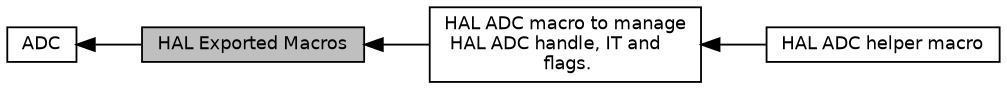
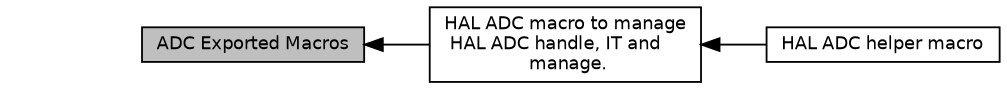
  digraph {
    rankdir=LR
    node [color=black fillcolor=white fontname=Helvetica fontsize=10 shape=box style=filled]
    edge [dir=back fontname=Helvetica fontsize=10 labelfontname=Helvetica labelfontsize=10 shape=plaintext style=solid]
    n1 [height=0.2 label="HAL ADC helper macro" width=0.4]
-   n2 [fillcolor=grey75 fontcolor=black height=0.2 label="HAL Exported Macros" width=0.4]
-   n3 [height=0.2 label="HAL ADC macro to manage\l HAL ADC handle, IT and\l flags." width=0.4]
-   n4 [height=0.2 label=ADC width=0.4]
+   n2 [fillcolor=grey75 fontcolor=black height=0.2 label="ADC Exported Macros" width=0.4]
+   n3 [height=0.2 label="HAL ADC macro to manage\l HAL ADC handle, IT and\l manage." width=0.4]
    n2 -> n3
    n3 -> n1
-   n4 -> n2
  }
